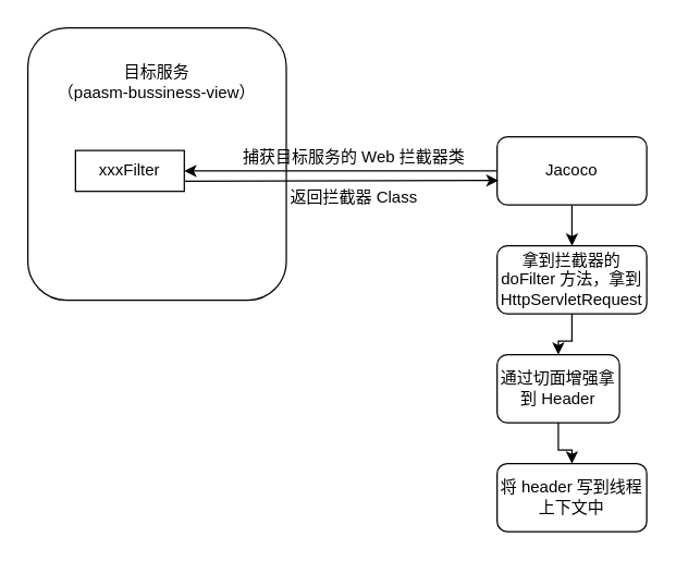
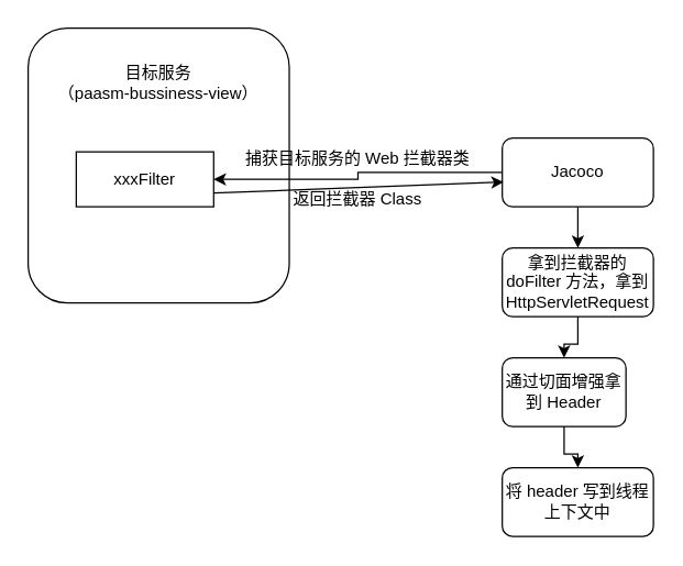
  <mxCell id="0" />
  <mxCell id="1" parent="0" />
  <mxCell id="2" value="" style="rounded=1;whiteSpace=wrap;html=1;" vertex="1" parent="1"><mxGeometry x="20" y="20" width="190" height="200" as="geometry" /></mxCell>
  <mxCell id="3" value="目标服务&lt;div&gt;（paasm-bussiness-view）&lt;/div&gt;" style="text;html=1;align=center;verticalAlign=middle;whiteSpace=wrap;rounded=0;" vertex="1" parent="1"><mxGeometry x="25" y="40" width="180" height="40" as="geometry" /></mxCell>
  <mxCell id="4" style="edgeStyle=orthogonalEdgeStyle;rounded=0;orthogonalLoop=1;jettySize=auto;html=1;" edge="1" parent="1" source="6" target="7"><mxGeometry relative="1" as="geometry" /></mxCell>
  <mxCell id="5" style="edgeStyle=orthogonalEdgeStyle;rounded=0;orthogonalLoop=1;jettySize=auto;html=1;entryX=0.5;entryY=0;entryDx=0;entryDy=0;" edge="1" parent="1" source="6" target="12"><mxGeometry relative="1" as="geometry"><mxPoint x="420" y="180" as="targetPoint" /></mxGeometry></mxCell>
  <mxCell id="6" value="Jacoco" style="rounded=1;whiteSpace=wrap;html=1;" vertex="1" parent="1"><mxGeometry x="365" y="100" width="110" height="50" as="geometry" /></mxCell>
- <mxCell id="7" value="xxxFilter" style="rounded=0;whiteSpace=wrap;html=1;" vertex="1" parent="1"><mxGeometry x="55" y="110" width="80" height="30" as="geometry" /></mxCell>
+ <mxCell id="7" value="xxxFilter" style="rounded=0;whiteSpace=wrap;html=1;" vertex="1" parent="1"><mxGeometry x="55" y="110" width="100" height="40" as="geometry" /></mxCell>
  <mxCell id="8" value="捕获目标服务的 Web 拦截器类" style="text;html=1;align=center;verticalAlign=middle;whiteSpace=wrap;rounded=0;" vertex="1" parent="1"><mxGeometry x="175" y="110" width="170" height="10" as="geometry" /></mxCell>
  <mxCell id="9" value="" style="endArrow=classic;html=1;rounded=0;exitX=1;exitY=0.75;exitDx=0;exitDy=0;entryX=0.009;entryY=0.64;entryDx=0;entryDy=0;entryPerimeter=0;" edge="1" parent="1" source="7" target="6"><mxGeometry width="50" height="50" relative="1" as="geometry"><mxPoint x="265" y="230" as="sourcePoint" /><mxPoint x="365" y="130" as="targetPoint" /></mxGeometry></mxCell>
  <mxCell id="10" value="返回拦截器 Class" style="text;html=1;align=center;verticalAlign=middle;whiteSpace=wrap;rounded=0;" vertex="1" parent="1"><mxGeometry x="175" y="140" width="170" height="10" as="geometry" /></mxCell>
  <mxCell id="11" style="edgeStyle=orthogonalEdgeStyle;rounded=0;orthogonalLoop=1;jettySize=auto;html=1;entryX=0.5;entryY=0;entryDx=0;entryDy=0;" edge="1" parent="1" source="12" target="14"><mxGeometry relative="1" as="geometry"><mxPoint x="420" y="260" as="targetPoint" /></mxGeometry></mxCell>
  <mxCell id="12" value="拿到拦截器的 doFilter 方法，拿到HttpServletRequest" style="rounded=1;whiteSpace=wrap;html=1;" vertex="1" parent="1"><mxGeometry x="365" y="180" width="110" height="50" as="geometry" /></mxCell>
  <mxCell id="13" style="edgeStyle=orthogonalEdgeStyle;rounded=0;orthogonalLoop=1;jettySize=auto;html=1;entryX=0.5;entryY=0;entryDx=0;entryDy=0;" edge="1" parent="1" source="14" target="15"><mxGeometry relative="1" as="geometry"><mxPoint x="420" y="340" as="targetPoint" /></mxGeometry></mxCell>
  <mxCell id="14" value="通过切面增强拿到 Header" style="rounded=1;whiteSpace=wrap;html=1;" vertex="1" parent="1"><mxGeometry x="365" y="260" width="90" height="50" as="geometry" /></mxCell>
  <mxCell id="15" value="将 header 写到线程上下文中" style="rounded=1;whiteSpace=wrap;html=1;" vertex="1" parent="1"><mxGeometry x="365" y="340" width="110" height="50" as="geometry" /></mxCell>
